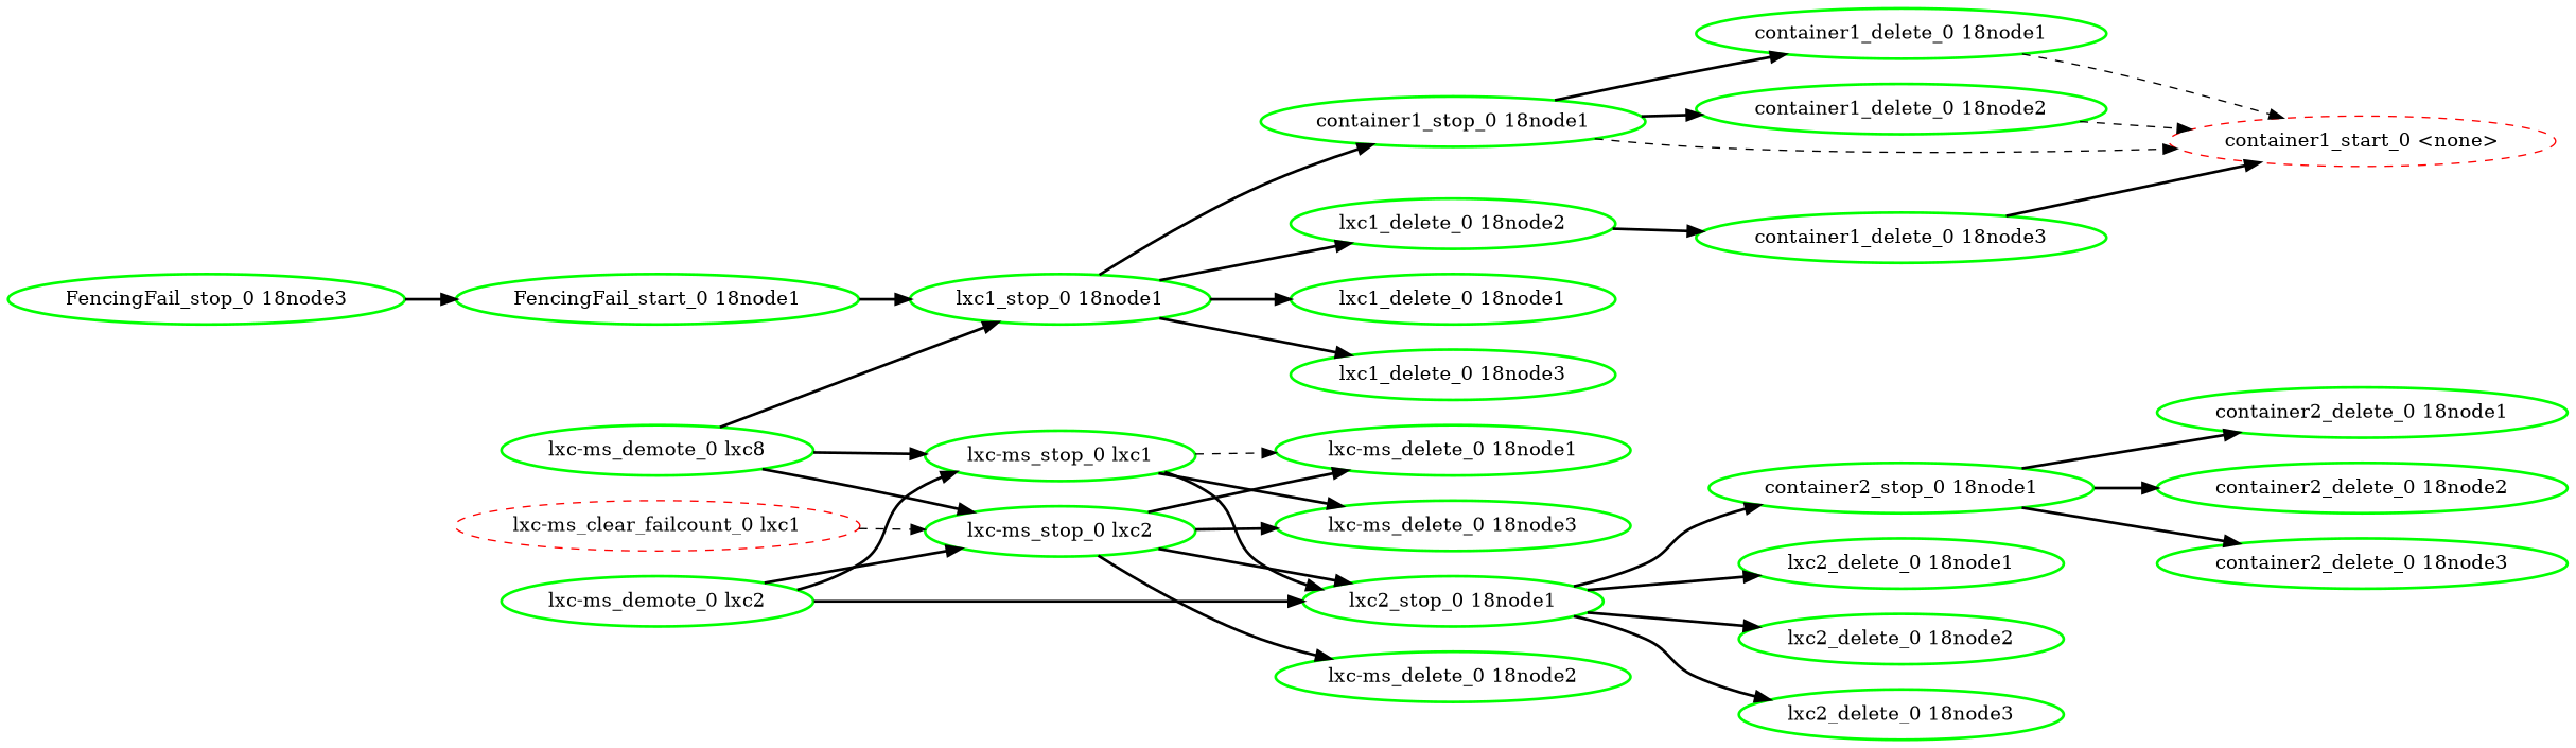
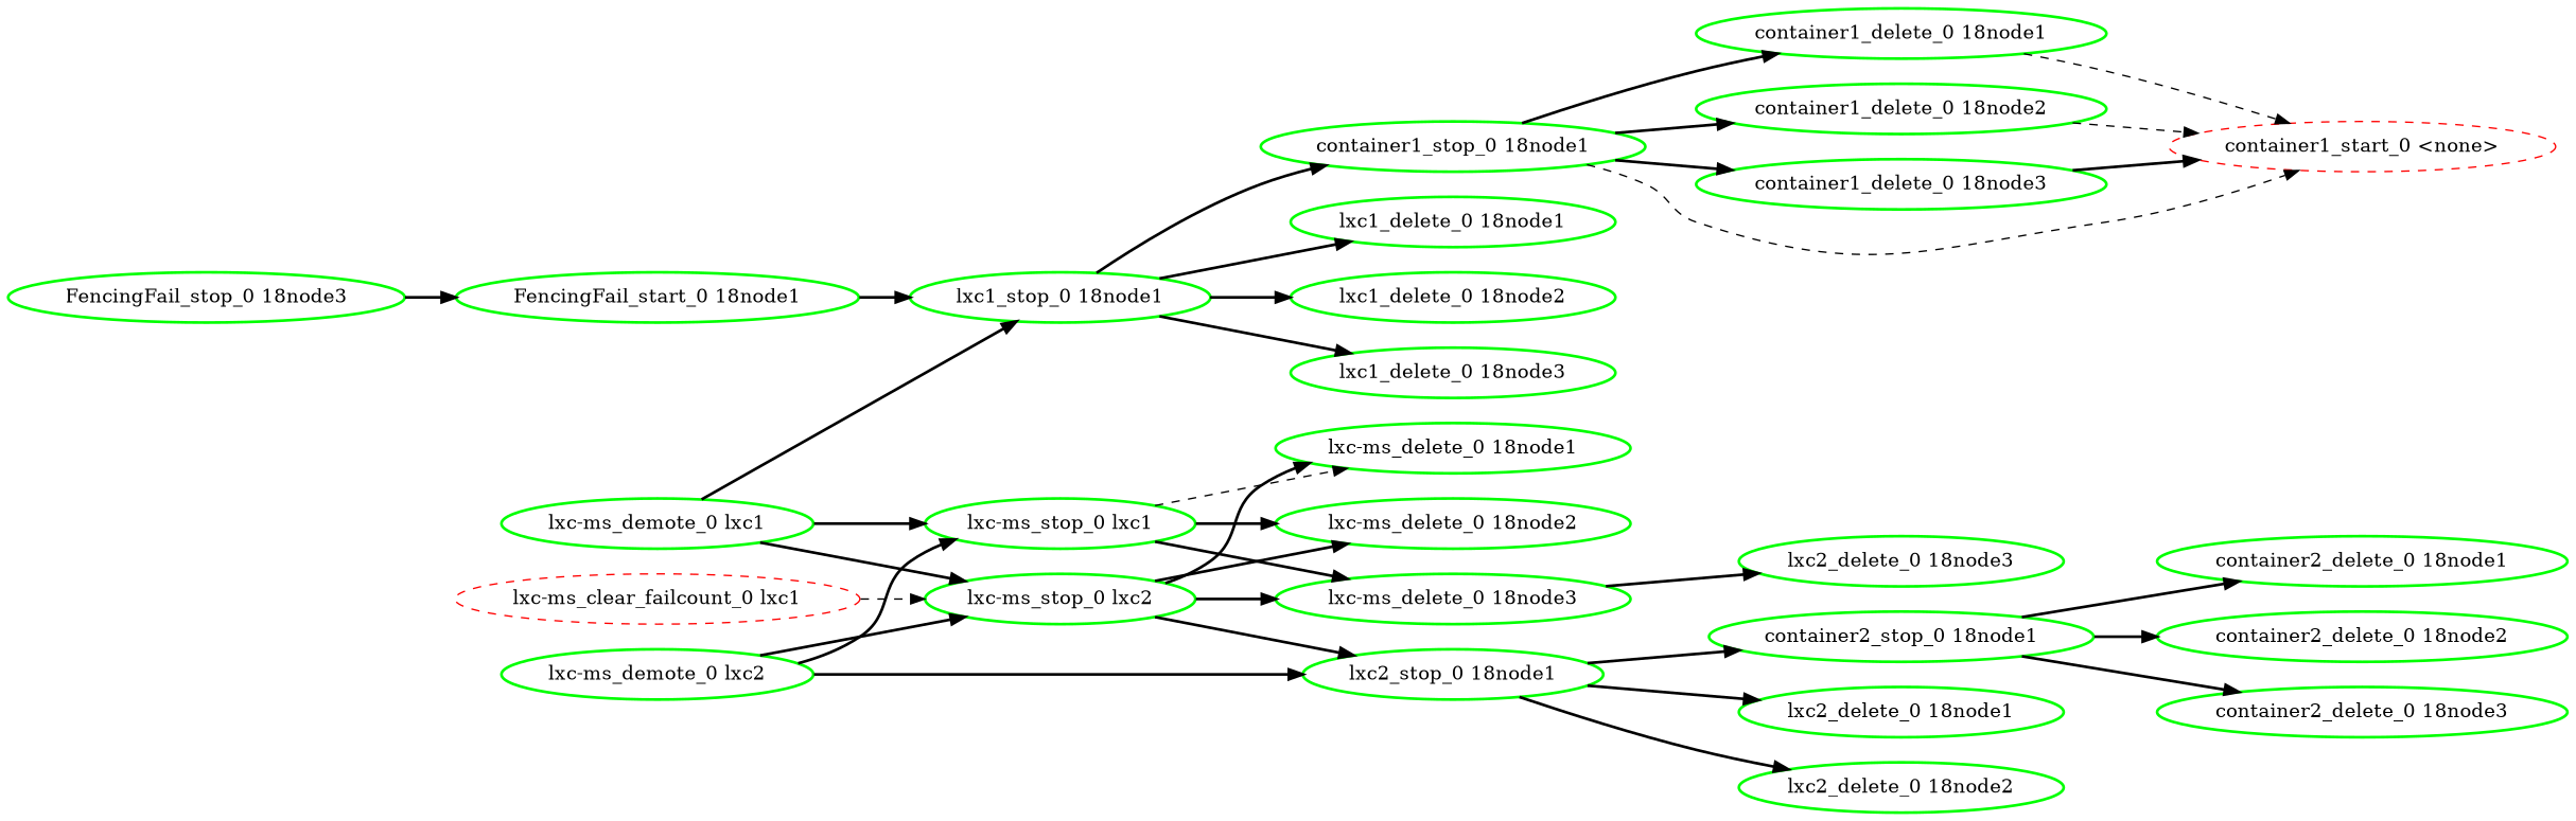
  digraph {
    rankdir=LR
    node [color=green fontcolor=black style=bold]
    edge [style=bold]
    "FencingFail_start_0 18node1"
    "lxc1_stop_0 18node1"
    "FencingFail_stop_0 18node3"
    "container1_start_0 <none>" [color=red style=dashed]
    "container1_delete_0 18node1"
    "container1_delete_0 18node2"
    "container1_delete_0 18node3"
    "container1_stop_0 18node1"
    "container2_stop_0 18node1"
    "container2_delete_0 18node1"
    "container2_delete_0 18node2"
    "container2_delete_0 18node3"
    "lxc-ms_clear_failcount_0 lxc1" [color=red style=dashed]
    "lxc-ms_stop_0 lxc2"
    "lxc-ms_stop_0 lxc1"
    "lxc-ms_delete_0 18node1"
    "lxc-ms_delete_0 18node2"
    "lxc-ms_delete_0 18node3"
    "lxc2_stop_0 18node1"
    "lxc1_delete_0 18node1"
    "lxc1_delete_0 18node2"
    "lxc1_delete_0 18node3"
    "lxc2_delete_0 18node1"
    "lxc2_delete_0 18node2"
    "lxc2_delete_0 18node3"
-   "lxc-ms_demote_0 lxc1" [label="lxc-ms_demote_0 lxc8"]
+   "lxc-ms_demote_0 lxc1"
    "lxc-ms_demote_0 lxc2"
    "FencingFail_start_0 18node1" -> "lxc1_stop_0 18node1"
    "lxc1_stop_0 18node1" -> "container1_stop_0 18node1"
    "lxc1_stop_0 18node1" -> "lxc1_delete_0 18node1"
    "lxc1_stop_0 18node1" -> "lxc1_delete_0 18node2"
    "lxc1_stop_0 18node1" -> "lxc1_delete_0 18node3"
    "FencingFail_stop_0 18node3" -> "FencingFail_start_0 18node1"
    "container1_delete_0 18node1" -> "container1_start_0 <none>" [style=dashed]
    "container1_delete_0 18node2" -> "container1_start_0 <none>" [style=dashed]
    "container1_delete_0 18node3" -> "container1_start_0 <none>"
    "container1_stop_0 18node1" -> "container1_start_0 <none>" [style=dashed]
    "container1_stop_0 18node1" -> "container1_delete_0 18node1"
    "container1_stop_0 18node1" -> "container1_delete_0 18node2"
-   "lxc1_delete_0 18node2" -> "container1_delete_0 18node3"
+   "container1_stop_0 18node1" -> "container1_delete_0 18node3"
    "container2_stop_0 18node1" -> "container2_delete_0 18node1"
    "container2_stop_0 18node1" -> "container2_delete_0 18node2"
    "container2_stop_0 18node1" -> "container2_delete_0 18node3"
    "lxc-ms_clear_failcount_0 lxc1" -> "lxc-ms_stop_0 lxc2" [style=dashed]
    "lxc-ms_stop_0 lxc2" -> "lxc-ms_delete_0 18node1"
    "lxc-ms_stop_0 lxc2" -> "lxc-ms_delete_0 18node2"
    "lxc-ms_stop_0 lxc2" -> "lxc-ms_delete_0 18node3"
    "lxc-ms_stop_0 lxc2" -> "lxc2_stop_0 18node1"
    "lxc-ms_stop_0 lxc1" -> "lxc-ms_delete_0 18node1" [style=dashed]
-   "lxc-ms_stop_0 lxc1" -> "lxc2_stop_0 18node1"
+   "lxc-ms_stop_0 lxc1" -> "lxc-ms_delete_0 18node2"
    "lxc-ms_stop_0 lxc1" -> "lxc-ms_delete_0 18node3"
    "lxc2_stop_0 18node1" -> "container2_stop_0 18node1"
    "lxc2_stop_0 18node1" -> "lxc2_delete_0 18node1"
    "lxc2_stop_0 18node1" -> "lxc2_delete_0 18node2"
-   "lxc2_stop_0 18node1" -> "lxc2_delete_0 18node3"
+   "lxc-ms_delete_0 18node3" -> "lxc2_delete_0 18node3"
    "lxc-ms_demote_0 lxc1" -> "lxc1_stop_0 18node1"
    "lxc-ms_demote_0 lxc1" -> "lxc-ms_stop_0 lxc2"
    "lxc-ms_demote_0 lxc1" -> "lxc-ms_stop_0 lxc1"
    "lxc-ms_demote_0 lxc2" -> "lxc-ms_stop_0 lxc2"
    "lxc-ms_demote_0 lxc2" -> "lxc-ms_stop_0 lxc1"
    "lxc-ms_demote_0 lxc2" -> "lxc2_stop_0 18node1"
  }
